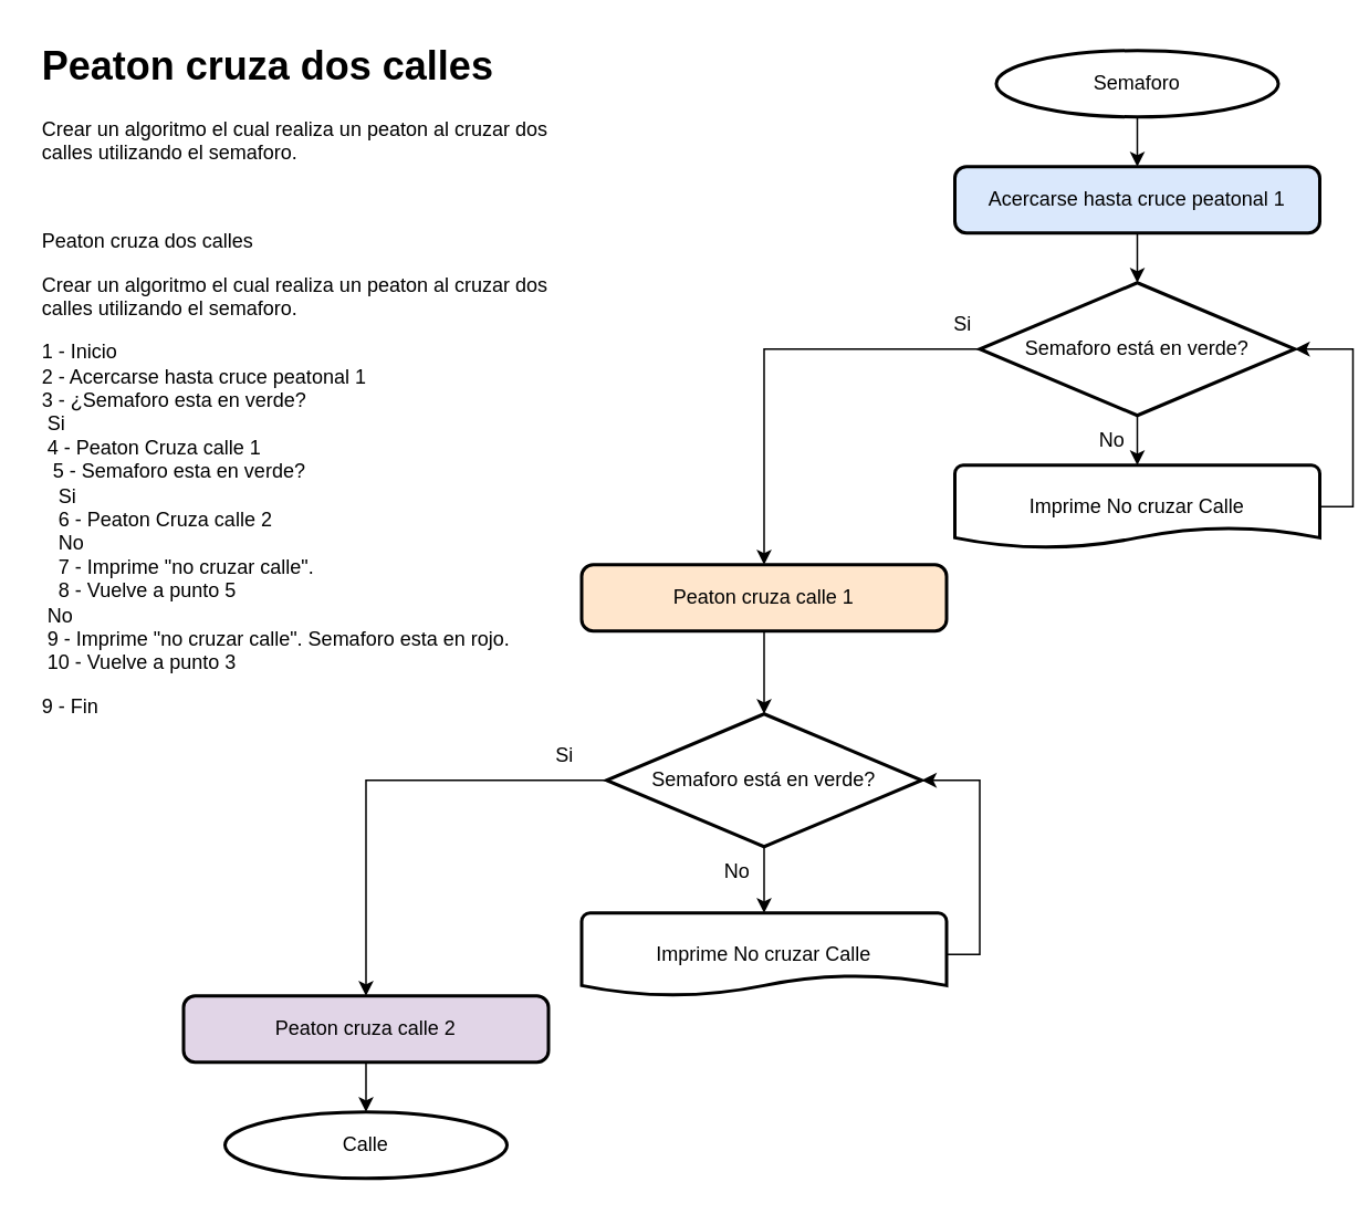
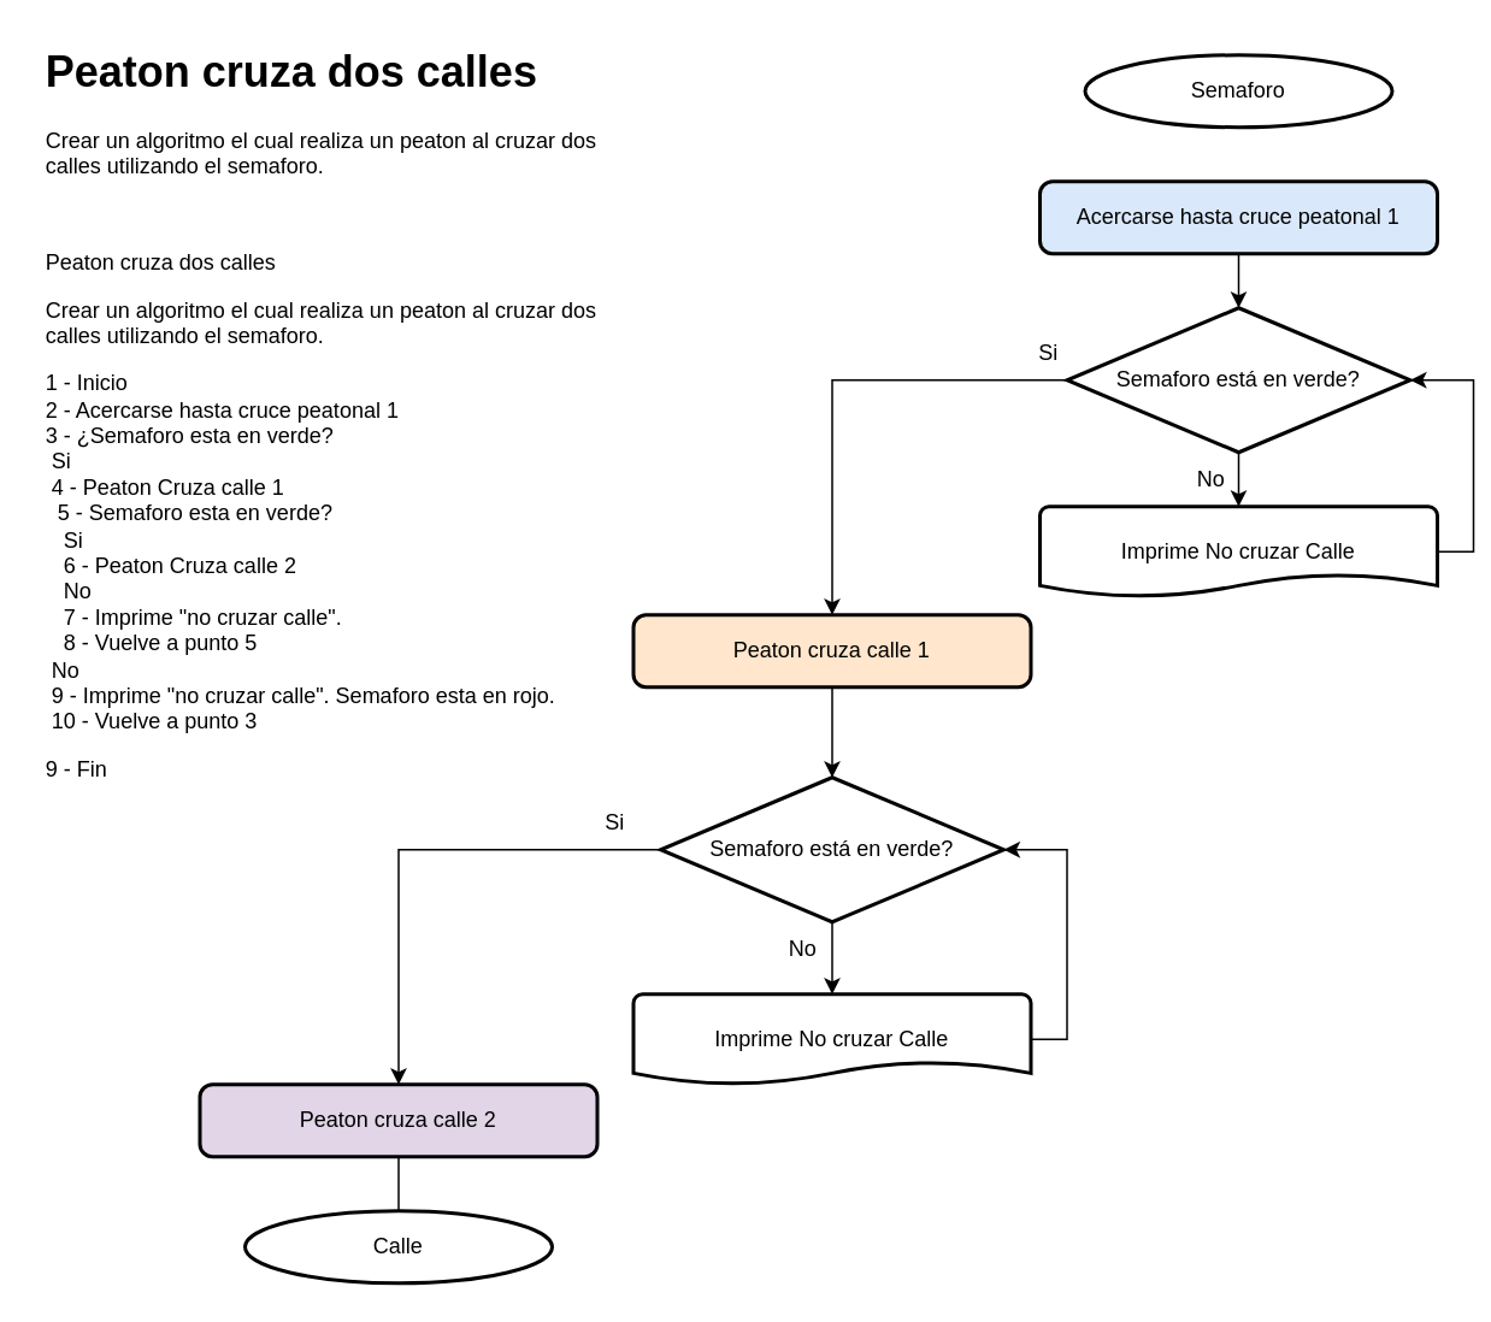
  <mxCell id="0" />
  <mxCell id="1" parent="0" />
  <mxCell id="2" value="&lt;h1&gt;Peaton cruza dos calles&lt;/h1&gt;&lt;p&gt;Crear un algoritmo el cual realiza un peaton al cruzar dos calles utilizando el semaforo.&lt;/p&gt;&lt;p&gt;&lt;br&gt;&lt;/p&gt;&lt;p&gt;Peaton cruza dos calles&lt;/p&gt;&lt;p&gt;Crear un algoritmo el cual realiza un peaton al cruzar dos calles utilizando el semaforo.&lt;/p&gt;&lt;p&gt;&lt;span style=&quot;background-color: initial;&quot;&gt;1 - Inicio&lt;br&gt;&lt;/span&gt;&lt;span style=&quot;background-color: initial;&quot;&gt;2 - Acercarse hasta cruce peatonal 1&lt;br&gt;&lt;/span&gt;&lt;span style=&quot;background-color: initial;&quot;&gt;3 - ¿Semaforo esta en verde?&lt;br&gt;&lt;/span&gt;&lt;span style=&quot;background-color: initial;&quot;&gt;&lt;span style=&quot;white-space: pre;&quot;&gt; &lt;/span&gt;Si&lt;br&gt;&lt;/span&gt;&lt;span style=&quot;background-color: initial;&quot;&gt;&lt;span style=&quot;white-space: pre;&quot;&gt; &lt;/span&gt;4 - Peaton Cruza calle 1&lt;br&gt;&lt;/span&gt;&lt;span style=&quot;background-color: initial;&quot;&gt;&lt;span style=&quot;white-space: pre;&quot;&gt; &lt;/span&gt;&lt;span style=&quot;white-space: pre;&quot;&gt; &lt;/span&gt;5 - Semaforo esta en verde?&lt;br&gt;&lt;/span&gt;&lt;span style=&quot;background-color: initial;&quot;&gt;&lt;span style=&quot;white-space: pre;&quot;&gt; &lt;/span&gt;&lt;span style=&quot;white-space: pre;&quot;&gt; &lt;span style=&quot;white-space: pre;&quot;&gt; &lt;/span&gt;&lt;/span&gt;Si&lt;br&gt;&lt;/span&gt;&lt;span style=&quot;background-color: initial;&quot;&gt;&lt;span style=&quot;white-space: pre;&quot;&gt; &lt;/span&gt;&lt;span style=&quot;white-space: pre;&quot;&gt; &lt;/span&gt;&lt;span style=&quot;white-space: pre;&quot;&gt; &lt;/span&gt;6 - Peaton Cruza calle 2&lt;br&gt;&lt;/span&gt;&lt;span style=&quot;background-color: initial;&quot;&gt;&lt;span style=&quot;white-space: pre;&quot;&gt; &lt;/span&gt;&lt;span style=&quot;white-space: pre;&quot;&gt; &lt;/span&gt;&lt;span style=&quot;white-space: pre;&quot;&gt; &lt;/span&gt;No&lt;br&gt;&lt;/span&gt;&lt;span style=&quot;background-color: initial;&quot;&gt;&lt;span style=&quot;white-space: pre;&quot;&gt; &lt;/span&gt;&lt;span style=&quot;white-space: pre;&quot;&gt; &lt;/span&gt;&lt;span style=&quot;white-space: pre;&quot;&gt; &lt;/span&gt;7 - Imprime &quot;no cruzar calle&quot;. &lt;br&gt;&lt;span style=&quot;white-space: pre;&quot;&gt; &lt;/span&gt;&lt;span style=&quot;white-space: pre;&quot;&gt; &lt;/span&gt;&lt;span style=&quot;white-space: pre;&quot;&gt; &lt;/span&gt;8 - Vuelve a punto 5&lt;br&gt;&lt;/span&gt;&lt;span style=&quot;background-color: initial;&quot;&gt;&lt;span style=&quot;white-space: pre;&quot;&gt; &lt;/span&gt;No&lt;br&gt;&lt;/span&gt;&lt;span style=&quot;background-color: initial;&quot;&gt;&lt;span style=&quot;white-space: pre;&quot;&gt; &lt;/span&gt;9 - Imprime &quot;no cruzar calle&quot;. Semaforo esta en rojo.&lt;br&gt;&lt;span style=&quot;white-space: pre;&quot;&gt; &lt;/span&gt;10 - Vuelve a punto 3&lt;/span&gt;&lt;/p&gt;&lt;p&gt;9 - Fin&lt;/p&gt;" style="text;html=1;strokeColor=none;fillColor=none;spacing=5;spacingTop=-20;whiteSpace=wrap;overflow=hidden;rounded=0;" parent="1" vertex="1"><mxGeometry x="20" y="20" width="320" height="430" as="geometry" /></mxCell>
- <mxCell id="3" style="edgeStyle=orthogonalEdgeStyle;rounded=0;orthogonalLoop=1;jettySize=auto;html=1;entryX=0.5;entryY=0;entryDx=0;entryDy=0;" parent="1" source="4" target="6" edge="1"><mxGeometry relative="1" as="geometry" /></mxCell>
  <mxCell id="4" value="Semaforo" style="strokeWidth=2;html=1;shape=mxgraph.flowchart.start_1;whiteSpace=wrap;" parent="1" vertex="1"><mxGeometry x="600" y="30" width="170" height="40" as="geometry" /></mxCell>
  <mxCell id="5" style="edgeStyle=orthogonalEdgeStyle;rounded=0;orthogonalLoop=1;jettySize=auto;html=1;entryX=0.5;entryY=0;entryDx=0;entryDy=0;entryPerimeter=0;" parent="1" source="6" target="13" edge="1"><mxGeometry relative="1" as="geometry" /></mxCell>
  <mxCell id="6" value="Acercarse hasta cruce peatonal 1" style="rounded=1;whiteSpace=wrap;html=1;absoluteArcSize=1;arcSize=14;strokeWidth=2;fillColor=#dae8fc;" parent="1" vertex="1"><mxGeometry x="575" y="100" width="220" height="40" as="geometry" /></mxCell>
  <mxCell id="7" style="edgeStyle=orthogonalEdgeStyle;rounded=0;orthogonalLoop=1;jettySize=auto;html=1;entryX=0.5;entryY=0;entryDx=0;entryDy=0;entryPerimeter=0;" parent="1" source="8" target="19" edge="1"><mxGeometry relative="1" as="geometry" /></mxCell>
  <mxCell id="8" value="Peaton cruza calle 1" style="rounded=1;whiteSpace=wrap;html=1;absoluteArcSize=1;arcSize=14;strokeWidth=2;fillColor=#ffe6cc;" parent="1" vertex="1"><mxGeometry x="350" y="340" width="220" height="40" as="geometry" /></mxCell>
- <mxCell id="9" style="edgeStyle=orthogonalEdgeStyle;rounded=0;orthogonalLoop=1;jettySize=auto;html=1;entryX=0.5;entryY=0;entryDx=0;entryDy=0;entryPerimeter=0;" parent="1" source="10" target="22" edge="1"><mxGeometry relative="1" as="geometry" /></mxCell>
+ <mxCell id="9" style="edgeStyle=orthogonalEdgeStyle;rounded=0;orthogonalLoop=1;jettySize=auto;html=1;entryX=0.5;entryY=0;entryDx=0;entryDy=0;entryPerimeter=0;endArrow=none;" parent="1" source="10" target="22" edge="1"><mxGeometry relative="1" as="geometry" /></mxCell>
  <mxCell id="10" value="Peaton cruza calle 2" style="rounded=1;whiteSpace=wrap;html=1;absoluteArcSize=1;arcSize=14;strokeWidth=2;fillColor=#e1d5e7;" parent="1" vertex="1"><mxGeometry x="110" y="600" width="220" height="40" as="geometry" /></mxCell>
  <mxCell id="11" style="edgeStyle=orthogonalEdgeStyle;rounded=0;orthogonalLoop=1;jettySize=auto;html=1;" parent="1" source="13" target="15" edge="1"><mxGeometry relative="1" as="geometry" /></mxCell>
  <mxCell id="12" style="edgeStyle=orthogonalEdgeStyle;rounded=0;orthogonalLoop=1;jettySize=auto;html=1;" parent="1" source="13" target="8" edge="1"><mxGeometry relative="1" as="geometry" /></mxCell>
  <mxCell id="13" value="Semaforo está en verde?" style="strokeWidth=2;html=1;shape=mxgraph.flowchart.decision;whiteSpace=wrap;" parent="1" vertex="1"><mxGeometry x="590" y="170" width="190" height="80" as="geometry" /></mxCell>
  <mxCell id="14" style="edgeStyle=orthogonalEdgeStyle;rounded=0;orthogonalLoop=1;jettySize=auto;html=1;entryX=1;entryY=0.5;entryDx=0;entryDy=0;entryPerimeter=0;exitX=1;exitY=0.5;exitDx=0;exitDy=0;exitPerimeter=0;" parent="1" source="15" target="13" edge="1"><mxGeometry relative="1" as="geometry" /></mxCell>
  <mxCell id="15" value="Imprime No cruzar Calle" style="strokeWidth=2;html=1;shape=mxgraph.flowchart.document2;whiteSpace=wrap;size=0.25;" parent="1" vertex="1"><mxGeometry x="575" y="280" width="220" height="50" as="geometry" /></mxCell>
  <mxCell id="16" style="edgeStyle=orthogonalEdgeStyle;rounded=0;orthogonalLoop=1;jettySize=auto;html=1;exitX=0.5;exitY=1;exitDx=0;exitDy=0;" parent="1" source="6" target="6" edge="1"><mxGeometry relative="1" as="geometry" /></mxCell>
  <mxCell id="17" style="edgeStyle=orthogonalEdgeStyle;rounded=0;orthogonalLoop=1;jettySize=auto;html=1;entryX=0.5;entryY=0;entryDx=0;entryDy=0;" parent="1" source="19" target="10" edge="1"><mxGeometry relative="1" as="geometry" /></mxCell>
  <mxCell id="18" style="edgeStyle=orthogonalEdgeStyle;rounded=0;orthogonalLoop=1;jettySize=auto;html=1;entryX=0.5;entryY=0;entryDx=0;entryDy=0;entryPerimeter=0;" parent="1" source="19" target="21" edge="1"><mxGeometry relative="1" as="geometry" /></mxCell>
  <mxCell id="19" value="Semaforo está en verde?" style="strokeWidth=2;html=1;shape=mxgraph.flowchart.decision;whiteSpace=wrap;" parent="1" vertex="1"><mxGeometry x="365" y="430" width="190" height="80" as="geometry" /></mxCell>
  <mxCell id="20" style="edgeStyle=orthogonalEdgeStyle;rounded=0;orthogonalLoop=1;jettySize=auto;html=1;entryX=1;entryY=0.5;entryDx=0;entryDy=0;entryPerimeter=0;exitX=1;exitY=0.5;exitDx=0;exitDy=0;exitPerimeter=0;" parent="1" source="21" target="19" edge="1"><mxGeometry relative="1" as="geometry"><Array as="points"><mxPoint x="590" y="575" /><mxPoint x="590" y="470" /></Array></mxGeometry></mxCell>
  <mxCell id="21" value="Imprime No cruzar Calle" style="strokeWidth=2;html=1;shape=mxgraph.flowchart.document2;whiteSpace=wrap;size=0.25;" parent="1" vertex="1"><mxGeometry x="350" y="550" width="220" height="50" as="geometry" /></mxCell>
  <mxCell id="22" value="Calle" style="strokeWidth=2;html=1;shape=mxgraph.flowchart.start_1;whiteSpace=wrap;" parent="1" vertex="1"><mxGeometry x="135" y="670" width="170" height="40" as="geometry" /></mxCell>
  <mxCell id="23" value="Si" style="text;html=1;strokeColor=none;fillColor=none;align=center;verticalAlign=middle;whiteSpace=wrap;rounded=0;" parent="1" vertex="1"><mxGeometry x="310" y="440" width="60" height="30" as="geometry" /></mxCell>
  <mxCell id="24" value="Si" style="text;html=1;strokeColor=none;fillColor=none;align=center;verticalAlign=middle;whiteSpace=wrap;rounded=0;" parent="1" vertex="1"><mxGeometry x="550" y="180" width="60" height="30" as="geometry" /></mxCell>
  <mxCell id="25" value="No" style="text;html=1;strokeColor=none;fillColor=none;align=center;verticalAlign=middle;whiteSpace=wrap;rounded=0;" parent="1" vertex="1"><mxGeometry x="640" y="250" width="60" height="30" as="geometry" /></mxCell>
  <mxCell id="26" value="No" style="text;html=1;strokeColor=none;fillColor=none;align=center;verticalAlign=middle;whiteSpace=wrap;rounded=0;" parent="1" vertex="1"><mxGeometry x="414" y="510" width="60" height="30" as="geometry" /></mxCell>
